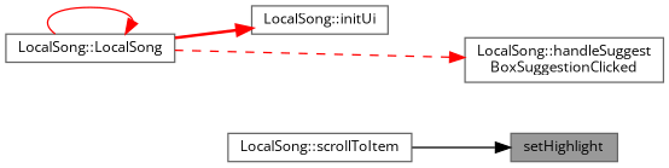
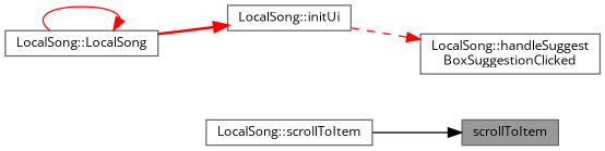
  digraph {
    fontname="Open Sans"
    rankdir=RL
    node [color=grey40 fillcolor=white fontname="Open Sans" fontsize=10 shape=box style=filled]
    edge [color=red dir=back fontname="Open Sans" fontsize=10 labelfontname=Helvetica labelfontsize=10 style=solid]
-   n1 [color=gray40 fillcolor=grey60 fontcolor=black height=0.2 label=setHighlight width=0.4]
+   n1 [color=gray40 fillcolor=grey60 fontcolor=black height=0.2 label=scrollToItem width=0.4]
    n2 [height=0.2 label="LocalSong::scrollToItem" width=0.4]
    n3 [height=0.2 label="LocalSong::handleSuggest\lBoxSuggestionClicked" width=0.4]
    n4 [height=0.2 label="LocalSong::initUi" width=0.4]
    n5 [height=0.2 label="LocalSong::LocalSong" width=0.4]
    n1 -> n2 [color=black]
-   n3 -> n5 [style=dashed]
+   n3 -> n4 [style=dashed]
    n4 -> n5 [style=bold]
    n5 -> n5
  }
